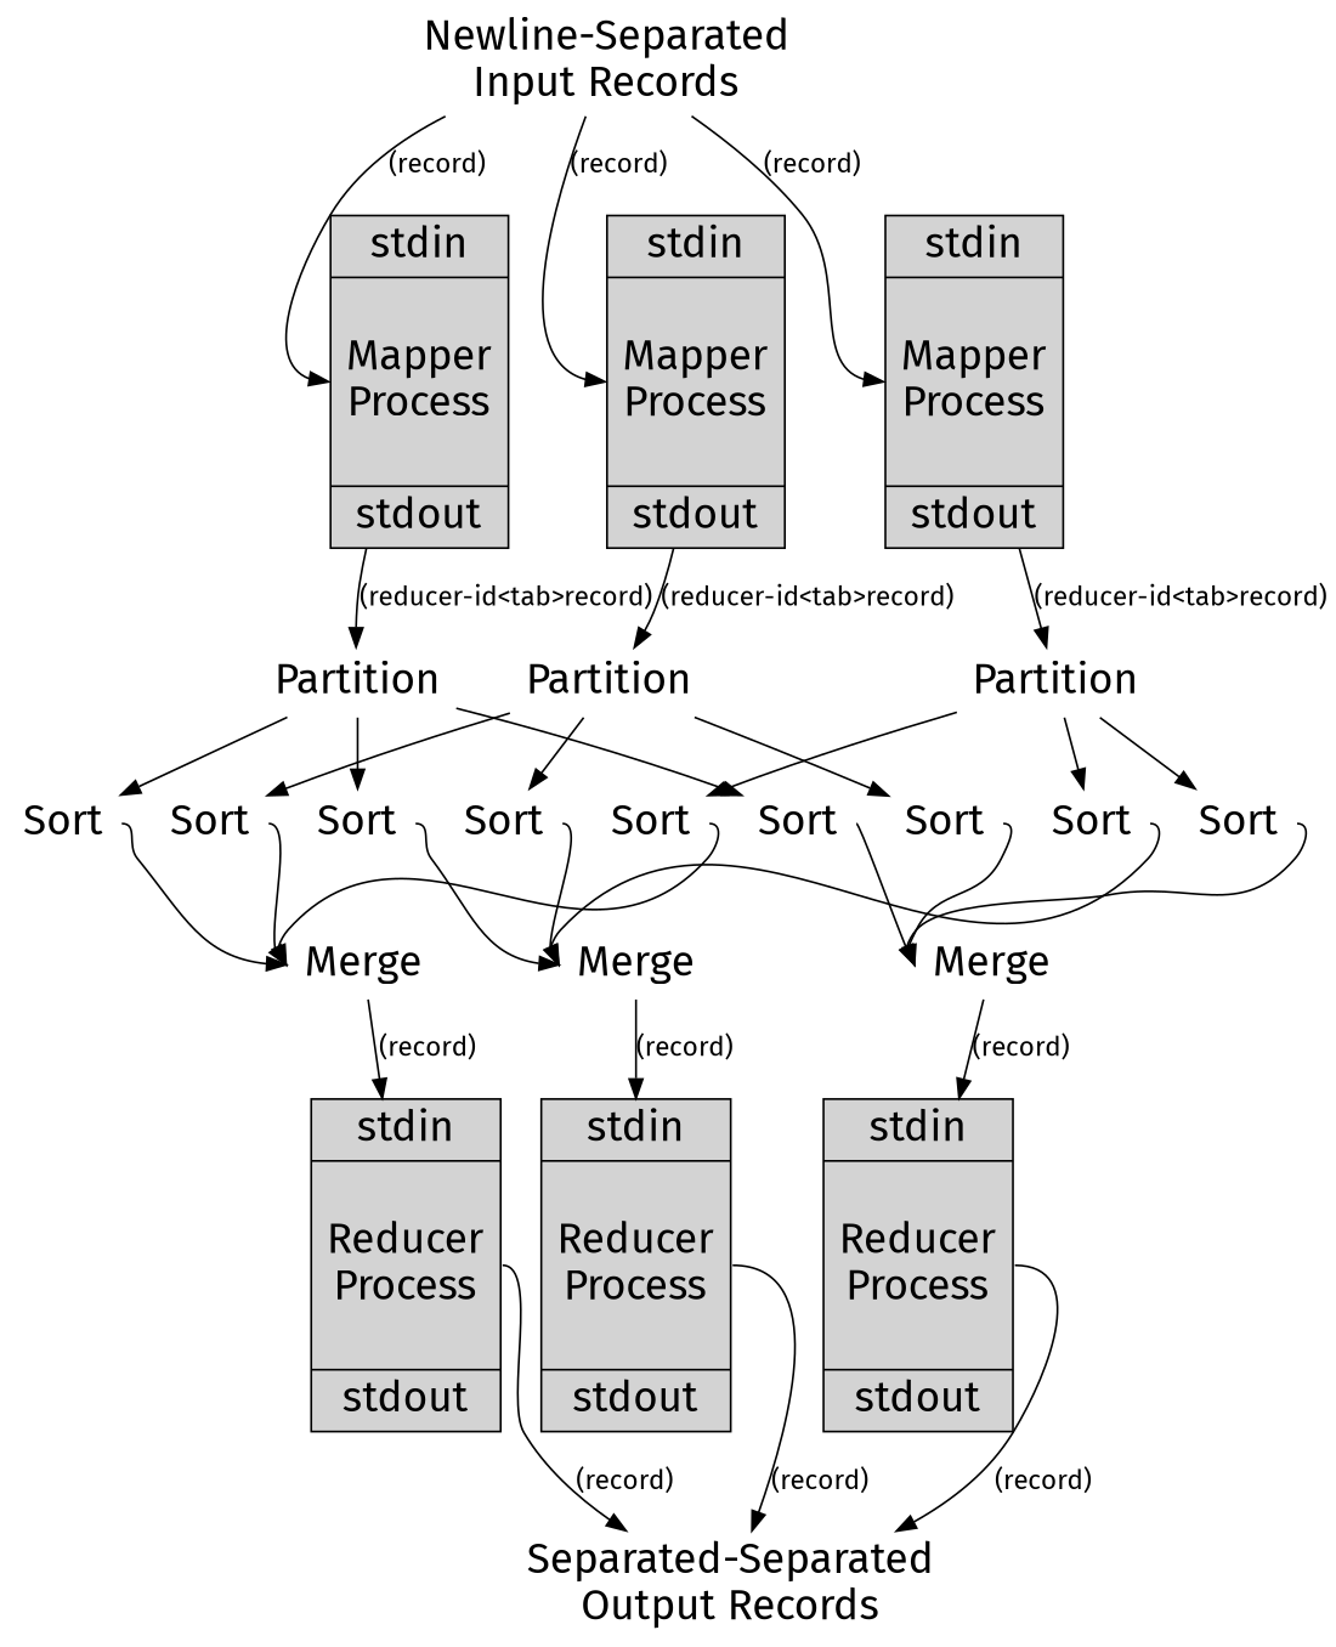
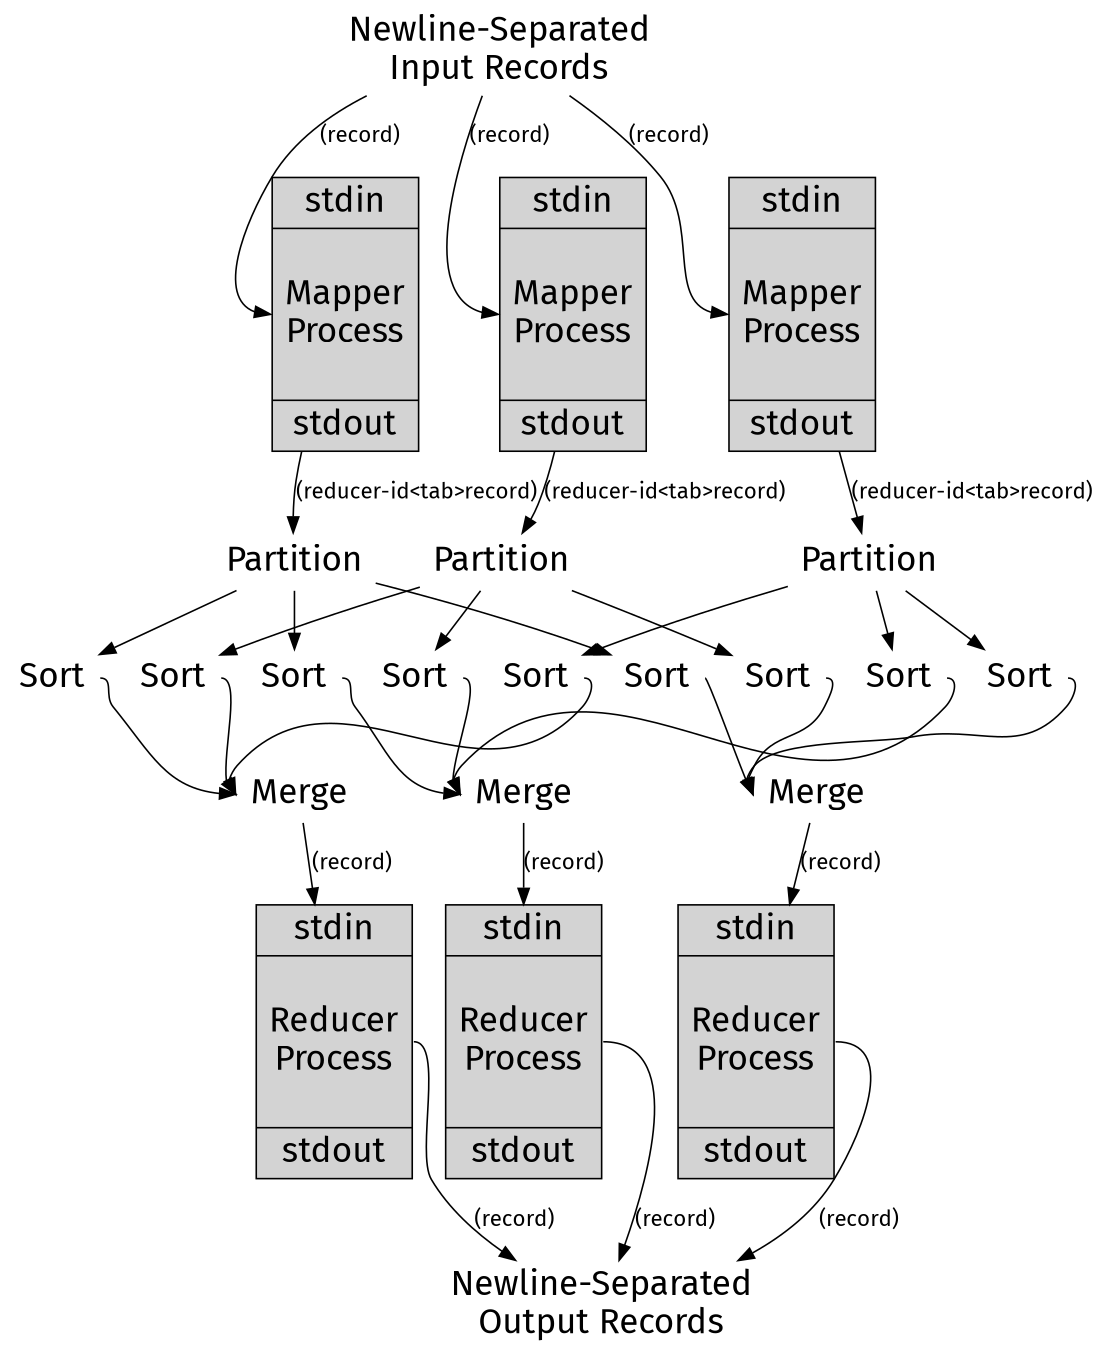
  digraph {
    fontname="Fira Sans"
    fontsize=22
    rankdir=TB
    node [fontname="Fira Sans" fontsize=22 shape=plaintext]
    edge [fontname="Fira Sans" fontsize=14]
    n1 [label="Newline-Separated\nInput Records"]
    n2 [fillcolor=lightgray label="{stdin|\nMapper\nProcess\n\n|stdout}" shape=record style=filled]
    n3 [fillcolor=lightgray label="{stdin|\nMapper\nProcess\n\n|stdout}" shape=record style=filled]
    n4 [fillcolor=lightgray label="{stdin|\nMapper\nProcess\n\n|stdout}" shape=record style=filled]
    n5 [label=Partition]
    n6 [label=Partition]
    n7 [label=Partition]
    n8 [label=Sort]
    n9 [label=Sort]
    n10 [label=Sort]
    n11 [label=Sort]
    n12 [label=Sort]
    n13 [label=Sort]
    n14 [label=Sort]
    n15 [label=Sort]
    n16 [label=Sort]
    n17 [label=Merge]
    n18 [label=Merge]
    n19 [label=Merge]
    n20 [fillcolor=lightgray label="{stdin|\nReducer\nProcess\n\n|stdout}" shape=record style=filled]
    n21 [fillcolor=lightgray label="{stdin|\nReducer\nProcess\n\n|stdout}" shape=record style=filled]
    n22 [fillcolor=lightgray label="{stdin|\nReducer\nProcess\n\n|stdout}" shape=record style=filled]
-   n23 [label="Separated-Separated\nOutput Records"]
+   n23 [label="Newline-Separated\nOutput Records"]
    n1 -> n2 [headport=w label="(record)"]
    n1 -> n3 [headport=w label="(record)"]
    n1 -> n4 [headport=w label="(record)"]
    n2 -> n5 [label="(reducer-id<tab>record)"]
    n3 -> n6 [label="(reducer-id<tab>record)"]
    n4 -> n7 [label="(reducer-id<tab>record)"]
    n5 -> n8
    n5 -> n9
    n5 -> n10
    n6 -> n11
    n6 -> n12
    n6 -> n13
    n7 -> n14
    n7 -> n15
    n7 -> n16
    n8 -> n17 [headport=w tailport=e]
    n9 -> n18 [headport=w tailport=e]
    n10 -> n19 [headport=w tailport=e]
    n11 -> n17 [headport=w tailport=e]
    n12 -> n18 [headport=w tailport=e]
    n13 -> n19 [headport=w tailport=e]
    n14 -> n17 [headport=w tailport=e]
    n15 -> n18 [headport=w tailport=e]
    n16 -> n19 [headport=w tailport=e]
    n17 -> n20 [label="(record)             "]
    n18 -> n21 [label="(record)             "]
    n19 -> n22 [label="(record)             "]
    n20 -> n23 [label="(record)" tailport=e]
    n21 -> n23 [label="  (record)" tailport=e]
    n22 -> n23 [label="(record)" tailport=e]
  }
